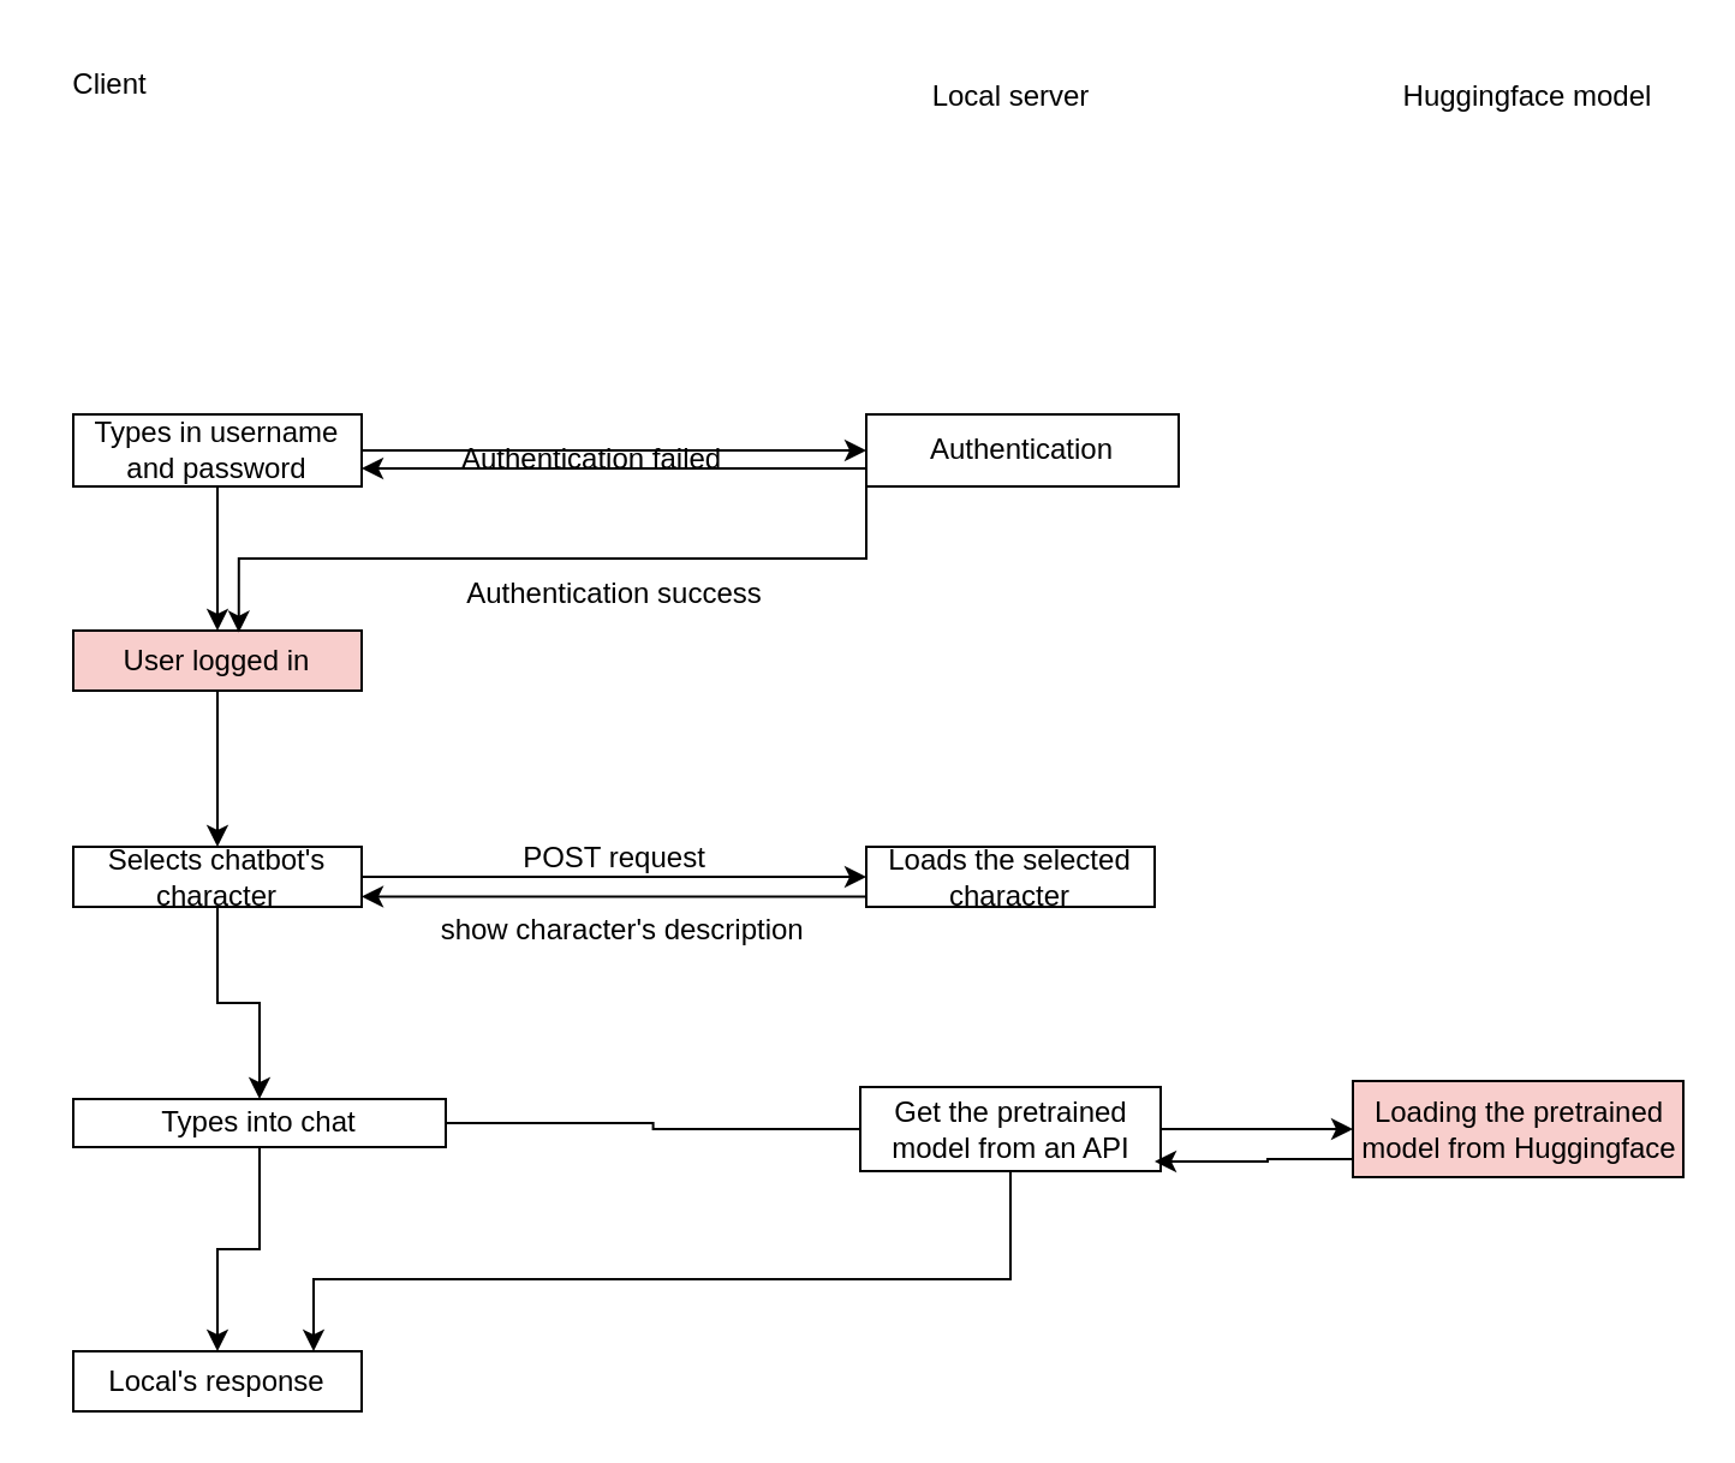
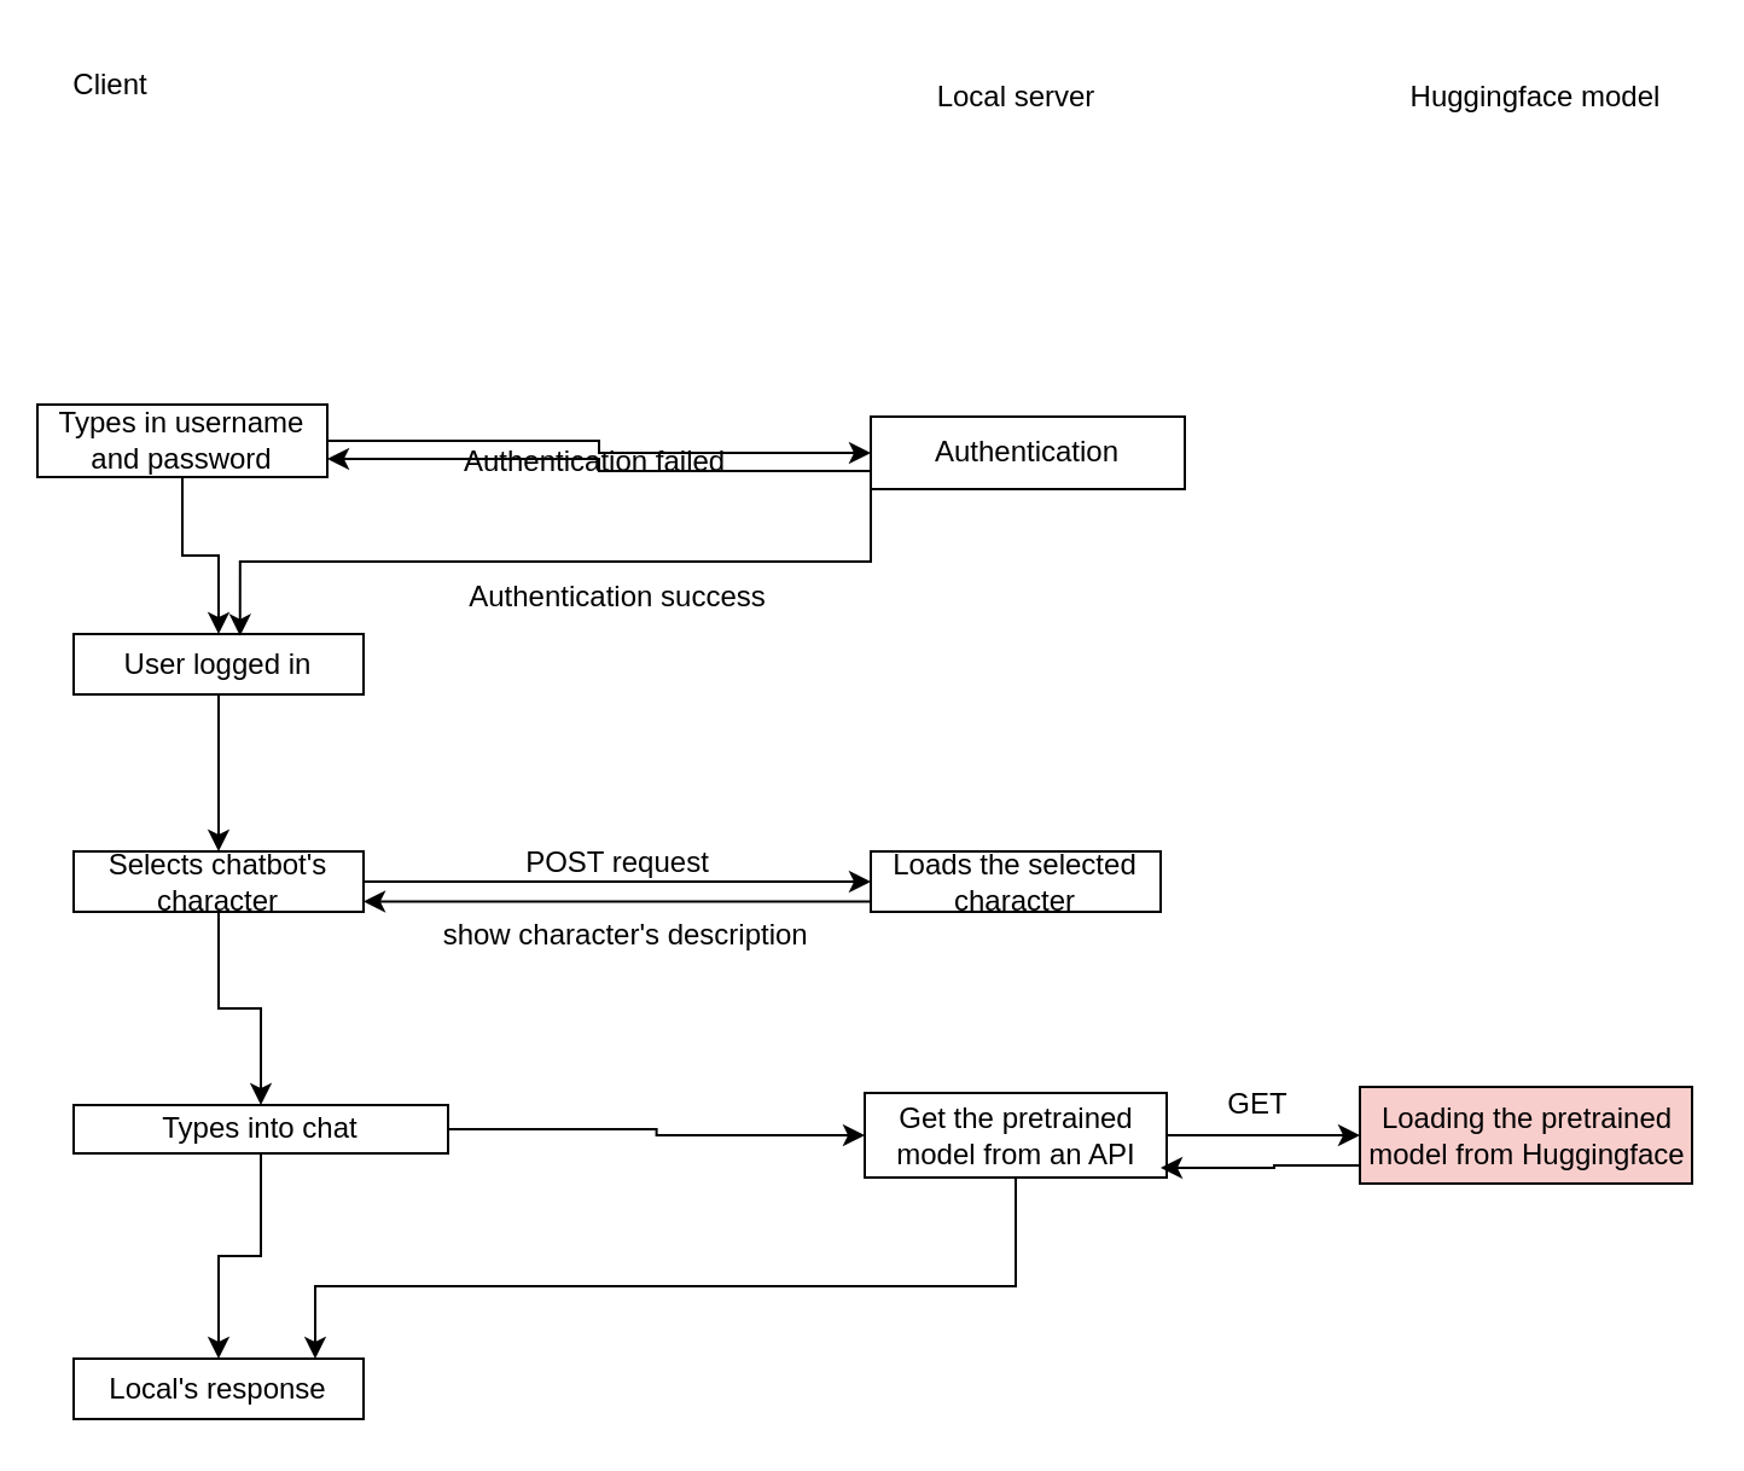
  <mxCell id="0" />
  <mxCell id="1" parent="0" />
  <mxCell id="2" value="" style="edgeStyle=orthogonalEdgeStyle;rounded=0;orthogonalLoop=1;jettySize=auto;html=1;" edge="1" parent="1" source="4" target="6"><mxGeometry relative="1" as="geometry" /></mxCell>
  <mxCell id="3" value="" style="edgeStyle=orthogonalEdgeStyle;rounded=0;orthogonalLoop=1;jettySize=auto;html=1;" edge="1" parent="1" source="4" target="13"><mxGeometry relative="1" as="geometry" /></mxCell>
- <mxCell id="4" value="Types in username and password" style="rounded=0;whiteSpace=wrap;html=1;" vertex="1" parent="1"><mxGeometry x="30" y="172" width="120" height="30" as="geometry" /></mxCell>
+ <mxCell id="4" value="Types in username and password" style="rounded=0;whiteSpace=wrap;html=1;" vertex="1" parent="1"><mxGeometry x="15" y="167" width="120" height="30" as="geometry" /></mxCell>
  <mxCell id="5" value="" style="edgeStyle=orthogonalEdgeStyle;rounded=0;orthogonalLoop=1;jettySize=auto;html=1;" edge="1" parent="1" source="6" target="9"><mxGeometry relative="1" as="geometry" /></mxCell>
- <mxCell id="6" value="User logged in" style="rounded=0;whiteSpace=wrap;html=1;fillColor=#f8cecc;" vertex="1" parent="1"><mxGeometry x="30" y="262" width="120" height="25" as="geometry" /></mxCell>
+ <mxCell id="6" value="User logged in" style="rounded=0;whiteSpace=wrap;html=1;" vertex="1" parent="1"><mxGeometry x="30" y="262" width="120" height="25" as="geometry" /></mxCell>
  <mxCell id="7" value="" style="edgeStyle=orthogonalEdgeStyle;rounded=0;orthogonalLoop=1;jettySize=auto;html=1;" edge="1" parent="1" source="9" target="19"><mxGeometry relative="1" as="geometry" /></mxCell>
  <mxCell id="8" value="" style="edgeStyle=orthogonalEdgeStyle;rounded=0;orthogonalLoop=1;jettySize=auto;html=1;" edge="1" parent="1" source="9" target="21"><mxGeometry relative="1" as="geometry" /></mxCell>
  <mxCell id="9" value="Selects chatbot's character" style="rounded=0;whiteSpace=wrap;html=1;" vertex="1" parent="1"><mxGeometry x="30" y="352" width="120" height="25" as="geometry" /></mxCell>
  <mxCell id="10" value="Client" style="text;html=1;align=center;verticalAlign=middle;resizable=0;points=[];autosize=1;strokeColor=none;fillColor=none;" vertex="1" parent="1"><mxGeometry x="20" y="20" width="50" height="30" as="geometry" /></mxCell>
  <mxCell id="11" value="&lt;div&gt;Local server&lt;/div&gt;" style="text;html=1;align=center;verticalAlign=middle;resizable=0;points=[];autosize=1;strokeColor=none;fillColor=none;" vertex="1" parent="1"><mxGeometry x="375" y="25" width="90" height="30" as="geometry" /></mxCell>
  <mxCell id="12" style="edgeStyle=orthogonalEdgeStyle;rounded=0;orthogonalLoop=1;jettySize=auto;html=1;exitX=0;exitY=0.75;exitDx=0;exitDy=0;entryX=1;entryY=0.75;entryDx=0;entryDy=0;" edge="1" parent="1" source="13" target="4"><mxGeometry relative="1" as="geometry" /></mxCell>
  <mxCell id="13" value="Authentication" style="rounded=0;whiteSpace=wrap;html=1;" vertex="1" parent="1"><mxGeometry x="360" y="172" width="130" height="30" as="geometry" /></mxCell>
  <mxCell id="14" value="Authentication success" style="text;html=1;align=center;verticalAlign=middle;resizable=0;points=[];autosize=1;strokeColor=none;fillColor=none;" vertex="1" parent="1"><mxGeometry x="180" y="232" width="150" height="30" as="geometry" /></mxCell>
  <mxCell id="15" style="edgeStyle=orthogonalEdgeStyle;rounded=0;orthogonalLoop=1;jettySize=auto;html=1;exitX=0;exitY=1;exitDx=0;exitDy=0;entryX=0.574;entryY=0.031;entryDx=0;entryDy=0;entryPerimeter=0;" edge="1" parent="1" source="13" target="6"><mxGeometry relative="1" as="geometry" /></mxCell>
  <mxCell id="16" value="Authentication failed" style="text;whiteSpace=wrap;html=1;" vertex="1" parent="1"><mxGeometry x="190" y="177" width="160" height="20" as="geometry" /></mxCell>
  <mxCell id="17" value="" style="edgeStyle=orthogonalEdgeStyle;rounded=0;orthogonalLoop=1;jettySize=auto;html=1;" edge="1" parent="1" source="19" target="23"><mxGeometry relative="1" as="geometry" /></mxCell>
- <mxCell id="18" value="" style="edgeStyle=orthogonalEdgeStyle;rounded=0;orthogonalLoop=1;jettySize=auto;html=1;endArrow=none;" edge="1" parent="1" source="19" target="27"><mxGeometry relative="1" as="geometry" /></mxCell>
+ <mxCell id="18" value="" style="edgeStyle=orthogonalEdgeStyle;rounded=0;orthogonalLoop=1;jettySize=auto;html=1;" edge="1" parent="1" source="19" target="27"><mxGeometry relative="1" as="geometry" /></mxCell>
  <mxCell id="19" value="Types into chat" style="rounded=0;whiteSpace=wrap;html=1;" vertex="1" parent="1"><mxGeometry x="30" y="457" width="155" height="20" as="geometry" /></mxCell>
  <mxCell id="20" style="edgeStyle=orthogonalEdgeStyle;rounded=0;orthogonalLoop=1;jettySize=auto;html=1;exitX=0;exitY=0.75;exitDx=0;exitDy=0;entryX=1;entryY=0.75;entryDx=0;entryDy=0;" edge="1" parent="1"><mxGeometry relative="1" as="geometry"><mxPoint x="360" y="372.75" as="sourcePoint" /><mxPoint x="150" y="372.75" as="targetPoint" /></mxGeometry></mxCell>
  <mxCell id="21" value="Loads the selected character" style="rounded=0;whiteSpace=wrap;html=1;" vertex="1" parent="1"><mxGeometry x="360" y="352" width="120" height="25" as="geometry" /></mxCell>
  <mxCell id="22" value="POST request" style="text;html=1;align=center;verticalAlign=middle;resizable=0;points=[];autosize=1;strokeColor=none;fillColor=none;" vertex="1" parent="1"><mxGeometry x="205" y="342" width="100" height="30" as="geometry" /></mxCell>
  <mxCell id="23" value="Local's response" style="rounded=0;whiteSpace=wrap;html=1;" vertex="1" parent="1"><mxGeometry x="30" y="562" width="120" height="25" as="geometry" /></mxCell>
  <mxCell id="24" value="show character's description&amp;nbsp;" style="text;html=1;align=center;verticalAlign=middle;resizable=0;points=[];autosize=1;strokeColor=none;fillColor=none;" vertex="1" parent="1"><mxGeometry x="170" y="372" width="180" height="30" as="geometry" /></mxCell>
  <mxCell id="25" value="" style="edgeStyle=orthogonalEdgeStyle;rounded=0;orthogonalLoop=1;jettySize=auto;html=1;" edge="1" parent="1" source="27" target="29"><mxGeometry relative="1" as="geometry" /></mxCell>
  <mxCell id="26" value="" style="edgeStyle=orthogonalEdgeStyle;rounded=0;orthogonalLoop=1;jettySize=auto;html=1;" edge="1" parent="1" source="27"><mxGeometry relative="1" as="geometry"><mxPoint x="130" y="562" as="targetPoint" /><Array as="points"><mxPoint x="420" y="532" /><mxPoint x="130" y="532" /></Array></mxGeometry></mxCell>
  <mxCell id="27" value="Get the pretrained model from an API" style="rounded=0;whiteSpace=wrap;html=1;" vertex="1" parent="1"><mxGeometry x="357.5" y="452" width="125" height="35" as="geometry" /></mxCell>
  <mxCell id="28" value="" style="edgeStyle=orthogonalEdgeStyle;rounded=0;orthogonalLoop=1;jettySize=auto;html=1;" edge="1" parent="1" source="29"><mxGeometry relative="1" as="geometry"><mxPoint x="480" y="483" as="targetPoint" /><Array as="points"><mxPoint x="527" y="482" /><mxPoint x="527" y="483" /></Array></mxGeometry></mxCell>
  <mxCell id="29" value="Loading the pretrained model from Huggingface" style="rounded=0;whiteSpace=wrap;html=1;fillColor=#f8cecc;" vertex="1" parent="1"><mxGeometry x="562.5" y="449.5" width="137.5" height="40" as="geometry" /></mxCell>
  <mxCell id="30" value="Huggingface model" style="text;html=1;align=center;verticalAlign=middle;resizable=0;points=[];autosize=1;strokeColor=none;fillColor=none;" vertex="1" parent="1"><mxGeometry x="570" y="25" width="130" height="30" as="geometry" /></mxCell>
+ <mxCell id="31" value="GET" style="text;html=1;align=center;verticalAlign=middle;resizable=0;points=[];autosize=1;strokeColor=none;fillColor=none;" vertex="1" parent="1"><mxGeometry x="495" y="442" width="50" height="30" as="geometry" /></mxCell>
